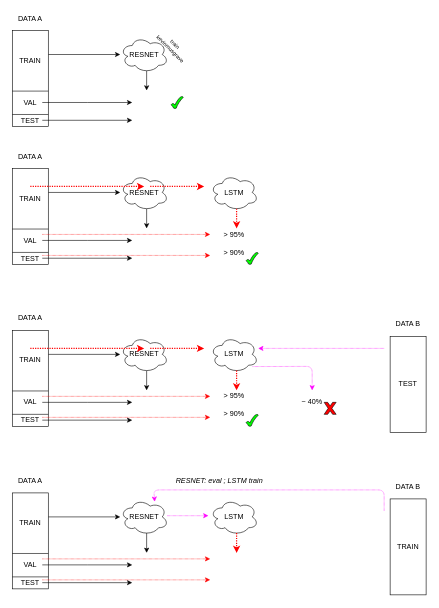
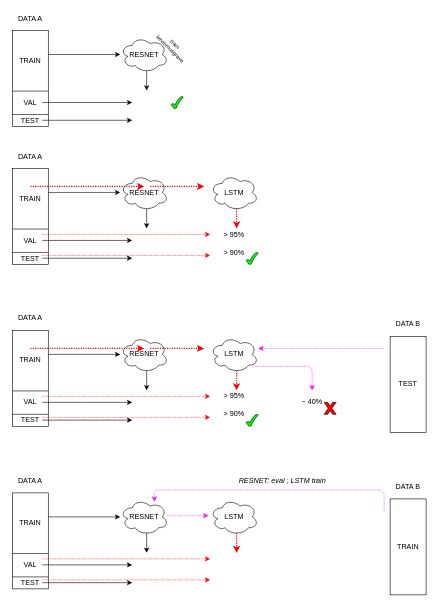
  <mxCell id="0" />
  <mxCell id="1" parent="0" />
  <mxCell id="2" value="" style="rounded=0;whiteSpace=wrap;html=1;" parent="1" vertex="1"><mxGeometry x="650" y="560" width="60" height="160" as="geometry" /></mxCell>
  <mxCell id="3" value="DATA B" style="text;html=1;strokeColor=none;fillColor=none;align=center;verticalAlign=middle;whiteSpace=wrap;rounded=0;" parent="1" vertex="1"><mxGeometry x="650" y="530" width="60" height="20" as="geometry" /></mxCell>
  <mxCell id="4" style="edgeStyle=orthogonalEdgeStyle;rounded=0;orthogonalLoop=1;jettySize=auto;html=1;exitX=1;exitY=0.25;exitDx=0;exitDy=0;entryX=0;entryY=0.5;entryDx=0;entryDy=0;entryPerimeter=0;" parent="1" source="5" target="10" edge="1"><mxGeometry relative="1" as="geometry" /></mxCell>
  <mxCell id="5" value="" style="rounded=0;whiteSpace=wrap;html=1;" parent="1" vertex="1"><mxGeometry x="20" y="50" width="60" height="160" as="geometry" /></mxCell>
  <mxCell id="6" value="" style="endArrow=none;html=1;exitX=0;exitY=0.75;exitDx=0;exitDy=0;" parent="1" edge="1"><mxGeometry width="50" height="50" relative="1" as="geometry"><mxPoint x="20" y="151" as="sourcePoint" /><mxPoint x="80" y="151" as="targetPoint" /></mxGeometry></mxCell>
  <mxCell id="7" value="" style="endArrow=none;html=1;exitX=0;exitY=0.75;exitDx=0;exitDy=0;" parent="1" edge="1"><mxGeometry width="50" height="50" relative="1" as="geometry"><mxPoint x="20" y="190" as="sourcePoint" /><mxPoint x="80" y="190" as="targetPoint" /></mxGeometry></mxCell>
  <mxCell id="8" value="DATA A" style="text;html=1;strokeColor=none;fillColor=none;align=center;verticalAlign=middle;whiteSpace=wrap;rounded=0;" parent="1" vertex="1"><mxGeometry x="20" y="20" width="60" height="20" as="geometry" /></mxCell>
  <mxCell id="9" style="edgeStyle=orthogonalEdgeStyle;rounded=0;orthogonalLoop=1;jettySize=auto;html=1;exitX=0.55;exitY=0.95;exitDx=0;exitDy=0;exitPerimeter=0;" parent="1" source="10" edge="1"><mxGeometry relative="1" as="geometry"><mxPoint x="244" y="150" as="targetPoint" /></mxGeometry></mxCell>
  <mxCell id="10" value="RESNET" style="ellipse;shape=cloud;whiteSpace=wrap;html=1;" parent="1" vertex="1"><mxGeometry x="200" y="60" width="80" height="60" as="geometry" /></mxCell>
  <mxCell id="11" value="LSTM" style="ellipse;shape=cloud;whiteSpace=wrap;html=1;" parent="1" vertex="1"><mxGeometry x="350" y="290" width="80" height="60" as="geometry" /></mxCell>
  <mxCell id="12" value="TRAIN" style="text;html=1;strokeColor=none;fillColor=none;align=center;verticalAlign=middle;whiteSpace=wrap;rounded=0;" parent="1" vertex="1"><mxGeometry x="30" y="90" width="40" height="20" as="geometry" /></mxCell>
  <mxCell id="13" style="edgeStyle=orthogonalEdgeStyle;rounded=0;orthogonalLoop=1;jettySize=auto;html=1;" parent="1" source="14" edge="1"><mxGeometry relative="1" as="geometry"><mxPoint x="220" y="170" as="targetPoint" /></mxGeometry></mxCell>
  <mxCell id="14" value="VAL" style="text;html=1;strokeColor=none;fillColor=none;align=center;verticalAlign=middle;whiteSpace=wrap;rounded=0;" parent="1" vertex="1"><mxGeometry x="30" y="160" width="40" height="20" as="geometry" /></mxCell>
  <mxCell id="15" value="TEST" style="text;html=1;strokeColor=none;fillColor=none;align=center;verticalAlign=middle;whiteSpace=wrap;rounded=0;" parent="1" vertex="1"><mxGeometry x="30" y="190" width="40" height="20" as="geometry" /></mxCell>
  <mxCell id="16" style="edgeStyle=orthogonalEdgeStyle;rounded=0;orthogonalLoop=1;jettySize=auto;html=1;" parent="1" edge="1"><mxGeometry relative="1" as="geometry"><mxPoint x="220" y="199.67" as="targetPoint" /><mxPoint x="70" y="199.67" as="sourcePoint" /></mxGeometry></mxCell>
  <mxCell id="17" style="edgeStyle=orthogonalEdgeStyle;rounded=0;orthogonalLoop=1;jettySize=auto;html=1;exitX=1;exitY=0.25;exitDx=0;exitDy=0;entryX=0;entryY=0.5;entryDx=0;entryDy=0;entryPerimeter=0;" parent="1" source="18" target="23" edge="1"><mxGeometry relative="1" as="geometry" /></mxCell>
  <mxCell id="18" value="" style="rounded=0;whiteSpace=wrap;html=1;" parent="1" vertex="1"><mxGeometry x="20" y="280" width="60" height="160" as="geometry" /></mxCell>
  <mxCell id="19" value="" style="endArrow=none;html=1;exitX=0;exitY=0.75;exitDx=0;exitDy=0;" parent="1" edge="1"><mxGeometry width="50" height="50" relative="1" as="geometry"><mxPoint x="20" y="381" as="sourcePoint" /><mxPoint x="80" y="381" as="targetPoint" /></mxGeometry></mxCell>
  <mxCell id="20" value="" style="endArrow=none;html=1;exitX=0;exitY=0.75;exitDx=0;exitDy=0;" parent="1" edge="1"><mxGeometry width="50" height="50" relative="1" as="geometry"><mxPoint x="20" y="420" as="sourcePoint" /><mxPoint x="80" y="420" as="targetPoint" /></mxGeometry></mxCell>
  <mxCell id="21" value="DATA A" style="text;html=1;strokeColor=none;fillColor=none;align=center;verticalAlign=middle;whiteSpace=wrap;rounded=0;" parent="1" vertex="1"><mxGeometry x="20" y="250" width="60" height="20" as="geometry" /></mxCell>
  <mxCell id="22" style="edgeStyle=orthogonalEdgeStyle;rounded=0;orthogonalLoop=1;jettySize=auto;html=1;exitX=0.55;exitY=0.95;exitDx=0;exitDy=0;exitPerimeter=0;" parent="1" source="23" edge="1"><mxGeometry relative="1" as="geometry"><mxPoint x="244" y="380" as="targetPoint" /></mxGeometry></mxCell>
  <mxCell id="23" value="RESNET" style="ellipse;shape=cloud;whiteSpace=wrap;html=1;" parent="1" vertex="1"><mxGeometry x="200" y="290" width="80" height="60" as="geometry" /></mxCell>
  <mxCell id="24" value="TRAIN" style="text;html=1;strokeColor=none;fillColor=none;align=center;verticalAlign=middle;whiteSpace=wrap;rounded=0;" parent="1" vertex="1"><mxGeometry x="30" y="320" width="40" height="20" as="geometry" /></mxCell>
  <mxCell id="25" style="edgeStyle=orthogonalEdgeStyle;rounded=0;orthogonalLoop=1;jettySize=auto;html=1;" parent="1" source="26" edge="1"><mxGeometry relative="1" as="geometry"><mxPoint x="220" y="400" as="targetPoint" /></mxGeometry></mxCell>
  <mxCell id="26" value="VAL" style="text;html=1;strokeColor=none;fillColor=none;align=center;verticalAlign=middle;whiteSpace=wrap;rounded=0;" parent="1" vertex="1"><mxGeometry x="30" y="390" width="40" height="20" as="geometry" /></mxCell>
  <mxCell id="27" value="TEST" style="text;html=1;strokeColor=none;fillColor=none;align=center;verticalAlign=middle;whiteSpace=wrap;rounded=0;" parent="1" vertex="1"><mxGeometry x="30" y="420" width="40" height="20" as="geometry" /></mxCell>
  <mxCell id="28" style="edgeStyle=orthogonalEdgeStyle;rounded=0;orthogonalLoop=1;jettySize=auto;html=1;" parent="1" edge="1"><mxGeometry relative="1" as="geometry"><mxPoint x="220" y="429.67" as="targetPoint" /><mxPoint x="70" y="429.67" as="sourcePoint" /></mxGeometry></mxCell>
  <mxCell id="29" style="edgeStyle=orthogonalEdgeStyle;rounded=0;orthogonalLoop=1;jettySize=auto;html=1;fillColor=#f8cecc;strokeColor=#FF0000;strokeWidth=2;dashed=1;dashPattern=1 1;" parent="1" edge="1"><mxGeometry relative="1" as="geometry"><mxPoint x="240" y="310" as="targetPoint" /><mxPoint x="50" y="310" as="sourcePoint" /></mxGeometry></mxCell>
  <mxCell id="30" style="edgeStyle=orthogonalEdgeStyle;rounded=0;orthogonalLoop=1;jettySize=auto;html=1;fillColor=#f8cecc;strokeColor=#FF0000;strokeWidth=2;dashed=1;dashPattern=1 1;" parent="1" edge="1"><mxGeometry relative="1" as="geometry"><mxPoint x="340" y="310" as="targetPoint" /><mxPoint x="250" y="310" as="sourcePoint" /></mxGeometry></mxCell>
  <mxCell id="31" style="edgeStyle=orthogonalEdgeStyle;rounded=0;orthogonalLoop=1;jettySize=auto;html=1;fillColor=#f8cecc;strokeColor=#FF0000;strokeWidth=2;dashed=1;dashPattern=1 1;exitX=0.55;exitY=0.95;exitDx=0;exitDy=0;exitPerimeter=0;" parent="1" source="11" edge="1"><mxGeometry relative="1" as="geometry"><mxPoint x="394" y="380" as="targetPoint" /><mxPoint x="260" y="320" as="sourcePoint" /></mxGeometry></mxCell>
  <mxCell id="32" value="&amp;gt; 95%" style="text;html=1;strokeColor=none;fillColor=none;align=center;verticalAlign=middle;whiteSpace=wrap;rounded=0;" parent="1" vertex="1"><mxGeometry x="360" y="380" width="60" height="20" as="geometry" /></mxCell>
  <mxCell id="33" value="&amp;gt; 90%" style="text;html=1;strokeColor=none;fillColor=none;align=center;verticalAlign=middle;whiteSpace=wrap;rounded=0;" parent="1" vertex="1"><mxGeometry x="360" y="410" width="60" height="20" as="geometry" /></mxCell>
  <mxCell id="34" style="edgeStyle=orthogonalEdgeStyle;rounded=0;orthogonalLoop=1;jettySize=auto;html=1;fillColor=#f8cecc;strokeColor=#FF0000;strokeWidth=1;dashed=1;dashPattern=1 1;" parent="1" edge="1"><mxGeometry relative="1" as="geometry"><mxPoint x="350" y="390" as="targetPoint" /><mxPoint x="70" y="390" as="sourcePoint" /></mxGeometry></mxCell>
  <mxCell id="35" style="edgeStyle=orthogonalEdgeStyle;rounded=0;orthogonalLoop=1;jettySize=auto;html=1;fillColor=#f8cecc;strokeColor=#FF0000;strokeWidth=1;dashed=1;dashPattern=1 1;" parent="1" edge="1"><mxGeometry relative="1" as="geometry"><mxPoint x="350" y="425" as="targetPoint" /><mxPoint x="70" y="425" as="sourcePoint" /></mxGeometry></mxCell>
  <mxCell id="36" style="edgeStyle=orthogonalEdgeStyle;rounded=0;orthogonalLoop=1;jettySize=auto;html=1;exitX=0.5;exitY=1;exitDx=0;exitDy=0;dashed=1;dashPattern=1 1;strokeColor=#FF0000;strokeWidth=1;" parent="1" source="33" target="33" edge="1"><mxGeometry relative="1" as="geometry" /></mxCell>
  <mxCell id="37" value="" style="verticalLabelPosition=bottom;verticalAlign=top;html=1;shape=mxgraph.basic.tick;fillColor=#00FF00;" parent="1" vertex="1"><mxGeometry x="285" y="160" width="20" height="20" as="geometry" /></mxCell>
  <mxCell id="38" value="" style="verticalLabelPosition=bottom;verticalAlign=top;html=1;shape=mxgraph.basic.tick;fillColor=#00FF00;" parent="1" vertex="1"><mxGeometry x="410" y="420" width="20" height="20" as="geometry" /></mxCell>
  <mxCell id="39" value="LSTM" style="ellipse;shape=cloud;whiteSpace=wrap;html=1;" parent="1" vertex="1"><mxGeometry x="350" y="560" width="80" height="60" as="geometry" /></mxCell>
  <mxCell id="40" style="edgeStyle=orthogonalEdgeStyle;rounded=0;orthogonalLoop=1;jettySize=auto;html=1;exitX=1;exitY=0.25;exitDx=0;exitDy=0;entryX=0;entryY=0.5;entryDx=0;entryDy=0;entryPerimeter=0;" parent="1" source="41" target="46" edge="1"><mxGeometry relative="1" as="geometry" /></mxCell>
  <mxCell id="41" value="" style="rounded=0;whiteSpace=wrap;html=1;" parent="1" vertex="1"><mxGeometry x="20" y="550" width="60" height="160" as="geometry" /></mxCell>
  <mxCell id="42" value="" style="endArrow=none;html=1;exitX=0;exitY=0.75;exitDx=0;exitDy=0;" parent="1" edge="1"><mxGeometry width="50" height="50" relative="1" as="geometry"><mxPoint x="20" y="651" as="sourcePoint" /><mxPoint x="80" y="651" as="targetPoint" /></mxGeometry></mxCell>
  <mxCell id="43" value="" style="endArrow=none;html=1;exitX=0;exitY=0.75;exitDx=0;exitDy=0;" parent="1" edge="1"><mxGeometry width="50" height="50" relative="1" as="geometry"><mxPoint x="20" y="690" as="sourcePoint" /><mxPoint x="80" y="690" as="targetPoint" /></mxGeometry></mxCell>
  <mxCell id="44" value="DATA A" style="text;html=1;strokeColor=none;fillColor=none;align=center;verticalAlign=middle;whiteSpace=wrap;rounded=0;" parent="1" vertex="1"><mxGeometry x="20" y="520" width="60" height="20" as="geometry" /></mxCell>
  <mxCell id="45" style="edgeStyle=orthogonalEdgeStyle;rounded=0;orthogonalLoop=1;jettySize=auto;html=1;exitX=0.55;exitY=0.95;exitDx=0;exitDy=0;exitPerimeter=0;" parent="1" source="46" edge="1"><mxGeometry relative="1" as="geometry"><mxPoint x="244" y="650" as="targetPoint" /></mxGeometry></mxCell>
  <mxCell id="46" value="RESNET" style="ellipse;shape=cloud;whiteSpace=wrap;html=1;" parent="1" vertex="1"><mxGeometry x="200" y="560" width="80" height="60" as="geometry" /></mxCell>
  <mxCell id="47" value="TRAIN" style="text;html=1;strokeColor=none;fillColor=none;align=center;verticalAlign=middle;whiteSpace=wrap;rounded=0;" parent="1" vertex="1"><mxGeometry x="30" y="590" width="40" height="20" as="geometry" /></mxCell>
  <mxCell id="48" style="edgeStyle=orthogonalEdgeStyle;rounded=0;orthogonalLoop=1;jettySize=auto;html=1;" parent="1" source="49" edge="1"><mxGeometry relative="1" as="geometry"><mxPoint x="220" y="670" as="targetPoint" /></mxGeometry></mxCell>
  <mxCell id="49" value="VAL" style="text;html=1;strokeColor=none;fillColor=none;align=center;verticalAlign=middle;whiteSpace=wrap;rounded=0;" parent="1" vertex="1"><mxGeometry x="30" y="660" width="40" height="20" as="geometry" /></mxCell>
  <mxCell id="50" value="TEST" style="text;html=1;strokeColor=none;fillColor=none;align=center;verticalAlign=middle;whiteSpace=wrap;rounded=0;" parent="1" vertex="1"><mxGeometry x="30" y="690" width="40" height="20" as="geometry" /></mxCell>
  <mxCell id="51" style="edgeStyle=orthogonalEdgeStyle;rounded=0;orthogonalLoop=1;jettySize=auto;html=1;" parent="1" edge="1"><mxGeometry relative="1" as="geometry"><mxPoint x="220" y="699.67" as="targetPoint" /><mxPoint x="70" y="699.67" as="sourcePoint" /></mxGeometry></mxCell>
  <mxCell id="52" style="edgeStyle=orthogonalEdgeStyle;rounded=0;orthogonalLoop=1;jettySize=auto;html=1;fillColor=#f8cecc;strokeColor=#FF0000;strokeWidth=2;dashed=1;dashPattern=1 1;" parent="1" edge="1"><mxGeometry relative="1" as="geometry"><mxPoint x="240" y="580" as="targetPoint" /><mxPoint x="50" y="580" as="sourcePoint" /></mxGeometry></mxCell>
  <mxCell id="53" style="edgeStyle=orthogonalEdgeStyle;rounded=0;orthogonalLoop=1;jettySize=auto;html=1;fillColor=#f8cecc;strokeColor=#FF0000;strokeWidth=2;dashed=1;dashPattern=1 1;" parent="1" edge="1"><mxGeometry relative="1" as="geometry"><mxPoint x="340" y="580" as="targetPoint" /><mxPoint x="250" y="580" as="sourcePoint" /></mxGeometry></mxCell>
  <mxCell id="54" style="edgeStyle=orthogonalEdgeStyle;rounded=0;orthogonalLoop=1;jettySize=auto;html=1;fillColor=#f8cecc;strokeColor=#FF0000;strokeWidth=2;dashed=1;dashPattern=1 1;exitX=0.55;exitY=0.95;exitDx=0;exitDy=0;exitPerimeter=0;" parent="1" source="39" edge="1"><mxGeometry relative="1" as="geometry"><mxPoint x="394" y="650" as="targetPoint" /><mxPoint x="260" y="590" as="sourcePoint" /></mxGeometry></mxCell>
  <mxCell id="55" value="&amp;gt; 95%" style="text;html=1;strokeColor=none;fillColor=none;align=center;verticalAlign=middle;whiteSpace=wrap;rounded=0;" parent="1" vertex="1"><mxGeometry x="360" y="650" width="60" height="20" as="geometry" /></mxCell>
  <mxCell id="56" value="&amp;gt; 90%" style="text;html=1;strokeColor=none;fillColor=none;align=center;verticalAlign=middle;whiteSpace=wrap;rounded=0;" parent="1" vertex="1"><mxGeometry x="360" y="680" width="60" height="20" as="geometry" /></mxCell>
  <mxCell id="57" style="edgeStyle=orthogonalEdgeStyle;rounded=0;orthogonalLoop=1;jettySize=auto;html=1;fillColor=#f8cecc;strokeColor=#FF0000;strokeWidth=1;dashed=1;dashPattern=1 1;" parent="1" edge="1"><mxGeometry relative="1" as="geometry"><mxPoint x="350" y="660" as="targetPoint" /><mxPoint x="70" y="660" as="sourcePoint" /></mxGeometry></mxCell>
  <mxCell id="58" style="edgeStyle=orthogonalEdgeStyle;rounded=0;orthogonalLoop=1;jettySize=auto;html=1;fillColor=#f8cecc;strokeColor=#FF0000;strokeWidth=1;dashed=1;dashPattern=1 1;" parent="1" edge="1"><mxGeometry relative="1" as="geometry"><mxPoint x="350" y="695" as="targetPoint" /><mxPoint x="70" y="695" as="sourcePoint" /></mxGeometry></mxCell>
  <mxCell id="59" style="edgeStyle=orthogonalEdgeStyle;rounded=0;orthogonalLoop=1;jettySize=auto;html=1;exitX=0.5;exitY=1;exitDx=0;exitDy=0;dashed=1;dashPattern=1 1;strokeColor=#FF0000;strokeWidth=1;" parent="1" source="56" target="56" edge="1"><mxGeometry relative="1" as="geometry" /></mxCell>
  <mxCell id="60" value="" style="verticalLabelPosition=bottom;verticalAlign=top;html=1;shape=mxgraph.basic.tick;fillColor=#00FF00;" parent="1" vertex="1"><mxGeometry x="410" y="690" width="20" height="20" as="geometry" /></mxCell>
  <mxCell id="61" value="TEST" style="text;html=1;strokeColor=none;fillColor=none;align=center;verticalAlign=middle;whiteSpace=wrap;rounded=0;" parent="1" vertex="1"><mxGeometry x="660" y="630" width="40" height="20" as="geometry" /></mxCell>
  <mxCell id="62" value="" style="endArrow=classic;html=1;dashed=1;dashPattern=1 1;strokeWidth=1;fillColor=#ffe6cc;strokeColor=#FF00FF;" parent="1" edge="1"><mxGeometry width="50" height="50" relative="1" as="geometry"><mxPoint x="640" y="580" as="sourcePoint" /><mxPoint x="430" y="580" as="targetPoint" /></mxGeometry></mxCell>
  <mxCell id="63" value="" style="endArrow=classic;html=1;dashed=1;dashPattern=1 1;strokeColor=#FF00FF;strokeWidth=1;exitX=0.883;exitY=0.839;exitDx=0;exitDy=0;exitPerimeter=0;" parent="1" source="39" edge="1"><mxGeometry width="50" height="50" relative="1" as="geometry"><mxPoint x="310" y="630" as="sourcePoint" /><mxPoint x="520" y="650" as="targetPoint" /><Array as="points"><mxPoint x="520" y="610" /></Array></mxGeometry></mxCell>
  <mxCell id="64" value="~ 40%" style="text;html=1;strokeColor=none;fillColor=none;align=center;verticalAlign=middle;whiteSpace=wrap;rounded=0;" parent="1" vertex="1"><mxGeometry x="490" y="660" width="60" height="20" as="geometry" /></mxCell>
  <mxCell id="65" value="" style="verticalLabelPosition=bottom;verticalAlign=top;html=1;shape=mxgraph.basic.x;fillColor=#FF0000;" parent="1" vertex="1"><mxGeometry x="540" y="670" width="20" height="20" as="geometry" /></mxCell>
  <mxCell id="66" value="" style="rounded=0;whiteSpace=wrap;html=1;" parent="1" vertex="1"><mxGeometry x="650" y="831" width="60" height="160" as="geometry" /></mxCell>
  <mxCell id="67" value="DATA B" style="text;html=1;strokeColor=none;fillColor=none;align=center;verticalAlign=middle;whiteSpace=wrap;rounded=0;" parent="1" vertex="1"><mxGeometry x="650" y="801" width="60" height="20" as="geometry" /></mxCell>
  <mxCell id="68" value="LSTM" style="ellipse;shape=cloud;whiteSpace=wrap;html=1;" parent="1" vertex="1"><mxGeometry x="350" y="831" width="80" height="60" as="geometry" /></mxCell>
  <mxCell id="69" style="edgeStyle=orthogonalEdgeStyle;rounded=0;orthogonalLoop=1;jettySize=auto;html=1;exitX=1;exitY=0.25;exitDx=0;exitDy=0;entryX=0;entryY=0.5;entryDx=0;entryDy=0;entryPerimeter=0;" parent="1" source="70" target="75" edge="1"><mxGeometry relative="1" as="geometry" /></mxCell>
  <mxCell id="70" value="" style="rounded=0;whiteSpace=wrap;html=1;" parent="1" vertex="1"><mxGeometry x="20" y="821" width="60" height="160" as="geometry" /></mxCell>
  <mxCell id="71" value="" style="endArrow=none;html=1;exitX=0;exitY=0.75;exitDx=0;exitDy=0;" parent="1" edge="1"><mxGeometry width="50" height="50" relative="1" as="geometry"><mxPoint x="20" y="922" as="sourcePoint" /><mxPoint x="80" y="922" as="targetPoint" /></mxGeometry></mxCell>
  <mxCell id="72" value="" style="endArrow=none;html=1;exitX=0;exitY=0.75;exitDx=0;exitDy=0;" parent="1" edge="1"><mxGeometry width="50" height="50" relative="1" as="geometry"><mxPoint x="20" y="961" as="sourcePoint" /><mxPoint x="80" y="961" as="targetPoint" /></mxGeometry></mxCell>
  <mxCell id="73" value="DATA A" style="text;html=1;strokeColor=none;fillColor=none;align=center;verticalAlign=middle;whiteSpace=wrap;rounded=0;" parent="1" vertex="1"><mxGeometry x="20" y="791" width="60" height="20" as="geometry" /></mxCell>
  <mxCell id="74" style="edgeStyle=orthogonalEdgeStyle;rounded=0;orthogonalLoop=1;jettySize=auto;html=1;exitX=0.55;exitY=0.95;exitDx=0;exitDy=0;exitPerimeter=0;" parent="1" source="75" edge="1"><mxGeometry relative="1" as="geometry"><mxPoint x="244" y="921" as="targetPoint" /></mxGeometry></mxCell>
  <mxCell id="75" value="RESNET" style="ellipse;shape=cloud;whiteSpace=wrap;html=1;" parent="1" vertex="1"><mxGeometry x="200" y="831" width="80" height="60" as="geometry" /></mxCell>
  <mxCell id="76" value="TRAIN" style="text;html=1;strokeColor=none;fillColor=none;align=center;verticalAlign=middle;whiteSpace=wrap;rounded=0;" parent="1" vertex="1"><mxGeometry x="30" y="861" width="40" height="20" as="geometry" /></mxCell>
  <mxCell id="77" style="edgeStyle=orthogonalEdgeStyle;rounded=0;orthogonalLoop=1;jettySize=auto;html=1;" parent="1" source="78" edge="1"><mxGeometry relative="1" as="geometry"><mxPoint x="220" y="941" as="targetPoint" /></mxGeometry></mxCell>
  <mxCell id="78" value="VAL" style="text;html=1;strokeColor=none;fillColor=none;align=center;verticalAlign=middle;whiteSpace=wrap;rounded=0;" parent="1" vertex="1"><mxGeometry x="30" y="931" width="40" height="20" as="geometry" /></mxCell>
  <mxCell id="79" value="TEST" style="text;html=1;strokeColor=none;fillColor=none;align=center;verticalAlign=middle;whiteSpace=wrap;rounded=0;" parent="1" vertex="1"><mxGeometry x="30" y="961" width="40" height="20" as="geometry" /></mxCell>
  <mxCell id="80" style="edgeStyle=orthogonalEdgeStyle;rounded=0;orthogonalLoop=1;jettySize=auto;html=1;" parent="1" edge="1"><mxGeometry relative="1" as="geometry"><mxPoint x="220" y="970.67" as="targetPoint" /><mxPoint x="70" y="970.67" as="sourcePoint" /></mxGeometry></mxCell>
  <mxCell id="81" style="edgeStyle=orthogonalEdgeStyle;rounded=0;orthogonalLoop=1;jettySize=auto;html=1;fillColor=#f8cecc;strokeColor=#FF0000;strokeWidth=2;dashed=1;dashPattern=1 1;exitX=0.55;exitY=0.95;exitDx=0;exitDy=0;exitPerimeter=0;" parent="1" source="68" edge="1"><mxGeometry relative="1" as="geometry"><mxPoint x="394" y="921" as="targetPoint" /><mxPoint x="260" y="861" as="sourcePoint" /></mxGeometry></mxCell>
  <mxCell id="82" style="edgeStyle=orthogonalEdgeStyle;rounded=0;orthogonalLoop=1;jettySize=auto;html=1;fillColor=#f8cecc;strokeColor=#FF0000;strokeWidth=1;dashed=1;dashPattern=1 1;" parent="1" edge="1"><mxGeometry relative="1" as="geometry"><mxPoint x="350" y="931" as="targetPoint" /><mxPoint x="70" y="931" as="sourcePoint" /></mxGeometry></mxCell>
  <mxCell id="83" style="edgeStyle=orthogonalEdgeStyle;rounded=0;orthogonalLoop=1;jettySize=auto;html=1;fillColor=#f8cecc;strokeColor=#FF0000;strokeWidth=1;dashed=1;dashPattern=1 1;" parent="1" edge="1"><mxGeometry relative="1" as="geometry"><mxPoint x="350" y="966" as="targetPoint" /><mxPoint x="70" y="966" as="sourcePoint" /></mxGeometry></mxCell>
  <mxCell id="84" value="TRAIN" style="text;html=1;strokeColor=none;fillColor=none;align=center;verticalAlign=middle;whiteSpace=wrap;rounded=0;" parent="1" vertex="1"><mxGeometry x="660" y="901" width="40" height="20" as="geometry" /></mxCell>
  <mxCell id="85" value="" style="endArrow=classic;html=1;dashed=1;dashPattern=1 1;strokeWidth=1;fillColor=#ffe6cc;strokeColor=#FF00FF;entryX=0.717;entryY=0.078;entryDx=0;entryDy=0;entryPerimeter=0;" parent="1" target="75" edge="1"><mxGeometry width="50" height="50" relative="1" as="geometry"><mxPoint x="640" y="851" as="sourcePoint" /><mxPoint x="236" y="816" as="targetPoint" /><Array as="points"><mxPoint x="640" y="816" /><mxPoint x="256" y="816" /></Array></mxGeometry></mxCell>
  <mxCell id="86" value="" style="endArrow=classic;html=1;dashed=1;dashPattern=1 1;strokeColor=#FF00FF;strokeWidth=1;exitX=0.975;exitY=0.467;exitDx=0;exitDy=0;exitPerimeter=0;" parent="1" source="75" edge="1"><mxGeometry width="50" height="50" relative="1" as="geometry"><mxPoint x="312" y="846" as="sourcePoint" /><mxPoint x="347" y="859" as="targetPoint" /></mxGeometry></mxCell>
- <mxCell id="87" value="&lt;i&gt;RESNET: eval ; LSTM train&lt;/i&gt;" style="text;html=1;strokeColor=none;fillColor=none;align=center;verticalAlign=middle;whiteSpace=wrap;rounded=0;" parent="1" vertex="1"><mxGeometry x="271" y="791" width="189" height="20" as="geometry" /></mxCell>
+ <mxCell id="87" value="&lt;i&gt;RESNET: eval ; LSTM train&lt;/i&gt;" style="text;html=1;strokeColor=none;fillColor=none;align=center;verticalAlign=middle;whiteSpace=wrap;rounded=0;" parent="1" vertex="1"><mxGeometry x="376" y="791" width="189" height="20" as="geometry" /></mxCell>
  <mxCell id="88" value="train&lt;br&gt;kevinmusgrave" style="text;html=1;strokeColor=none;fillColor=none;align=center;verticalAlign=middle;whiteSpace=wrap;rounded=0;rotation=45;fontSize=9;" parent="1" vertex="1"><mxGeometry x="268" y="67" width="40" height="20" as="geometry" /></mxCell>
